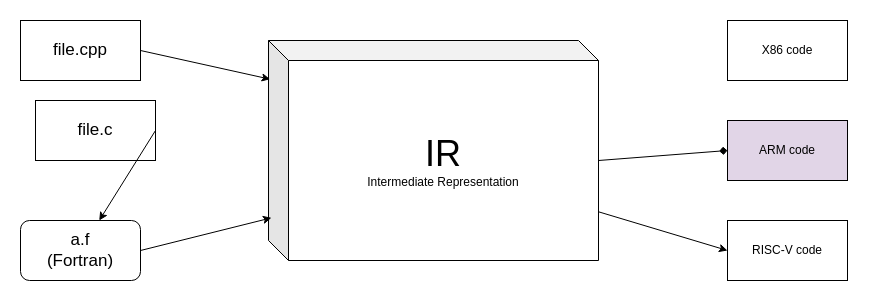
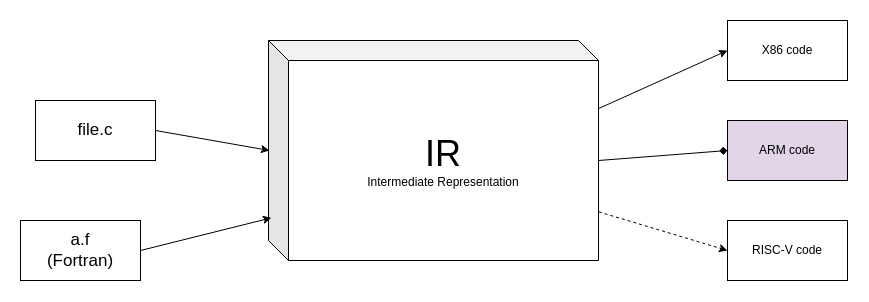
  <mxCell id="0" />
  <mxCell id="1" parent="0" />
- <mxCell id="2" value="&lt;div&gt;file.cpp&lt;/div&gt;" style="rounded=0;whiteSpace=wrap;html=1;fontSize=17;" vertex="1" parent="1"><mxGeometry y="20" width="120" height="60" as="geometry" x="20" /></mxCell>
  <mxCell id="3" value="file.c" style="rounded=0;whiteSpace=wrap;html=1;fontSize=17;" vertex="1" parent="1"><mxGeometry x="35" y="100" width="120" height="60" as="geometry" /></mxCell>
- <mxCell id="4" value="a.f&lt;br&gt;(Fortran)" style="whiteSpace=wrap;html=1;fontSize=17;rounded=1;" vertex="1" parent="1"><mxGeometry y="220" width="120" height="60" as="geometry" x="20" /></mxCell>
+ <mxCell id="4" value="a.f&lt;br&gt;(Fortran)" style="rounded=0;whiteSpace=wrap;html=1;fontSize=17;" vertex="1" parent="1"><mxGeometry y="220" width="120" height="60" as="geometry" x="20" /></mxCell>
  <mxCell id="5" value="X86 code" style="rounded=0;whiteSpace=wrap;html=1;" vertex="1" parent="1"><mxGeometry x="727" y="20" width="120" height="60" as="geometry" /></mxCell>
  <mxCell id="6" value="ARM code" style="rounded=0;whiteSpace=wrap;html=1;fillColor=#e1d5e7;" vertex="1" parent="1"><mxGeometry x="727" y="120" width="120" height="60" as="geometry" /></mxCell>
  <mxCell id="7" value="RISC-V code" style="rounded=0;whiteSpace=wrap;html=1;" vertex="1" parent="1"><mxGeometry x="727" y="220" width="120" height="60" as="geometry" /></mxCell>
  <mxCell id="8" value="&lt;font style=&quot;font-size: 36px;&quot;&gt;IR&lt;/font&gt;&lt;br&gt;Intermediate Representation" style="shape=cube;whiteSpace=wrap;html=1;boundedLbl=1;backgroundOutline=1;darkOpacity=0.05;darkOpacity2=0.1;" vertex="1" parent="1"><mxGeometry x="268" y="40" width="330" height="220" as="geometry" /></mxCell>
- <mxCell id="9" style="rounded=0;orthogonalLoop=1;jettySize=auto;html=1;exitX=1;exitY=0.5;exitDx=0;exitDy=0;entryX=0.005;entryY=0.176;entryDx=0;entryDy=0;entryPerimeter=0;" edge="1" parent="1" source="2" target="8"><mxGeometry relative="1" as="geometry" /></mxCell>
- <mxCell id="10" style="rounded=0;orthogonalLoop=1;jettySize=auto;html=1;exitX=1;exitY=0.5;exitDx=0;exitDy=0;" edge="1" parent="1" source="3" target="4"><mxGeometry relative="1" as="geometry" /></mxCell>
+ <mxCell id="10" style="rounded=0;orthogonalLoop=1;jettySize=auto;html=1;exitX=1;exitY=0.5;exitDx=0;exitDy=0;entryX=0.003;entryY=0.5;entryDx=0;entryDy=0;entryPerimeter=0;" edge="1" parent="1" source="3" target="8"><mxGeometry relative="1" as="geometry" /></mxCell>
  <mxCell id="11" style="rounded=0;orthogonalLoop=1;jettySize=auto;html=1;exitX=1;exitY=0.5;exitDx=0;exitDy=0;entryX=0.009;entryY=0.806;entryDx=0;entryDy=0;entryPerimeter=0;" edge="1" parent="1" source="4" target="8"><mxGeometry relative="1" as="geometry" /></mxCell>
+ <mxCell id="12" value="" style="endArrow=classic;html=1;rounded=0;exitX=1.001;exitY=0.309;exitDx=0;exitDy=0;exitPerimeter=0;entryX=0;entryY=0.5;entryDx=0;entryDy=0;" edge="1" parent="1" source="8" target="5"><mxGeometry width="50" height="50" relative="1" as="geometry"><mxPoint x="360" y="240" as="sourcePoint" /><mxPoint x="410" y="190" as="targetPoint" /></mxGeometry></mxCell>
  <mxCell id="13" value="" style="endArrow=diamond;html=1;rounded=0;exitX=0;exitY=0;exitDx=330;exitDy=120;exitPerimeter=0;entryX=0;entryY=0.5;entryDx=0;entryDy=0;" edge="1" parent="1" source="8" target="6"><mxGeometry width="50" height="50" relative="1" as="geometry"><mxPoint x="610" y="188" as="sourcePoint" /><mxPoint x="739" y="130" as="targetPoint" /></mxGeometry></mxCell>
- <mxCell id="14" value="" style="endArrow=classic;html=1;rounded=0;exitX=1.001;exitY=0.779;exitDx=0;exitDy=0;exitPerimeter=0;entryX=0;entryY=0.5;entryDx=0;entryDy=0;" edge="1" parent="1" source="8" target="7"><mxGeometry width="50" height="50" relative="1" as="geometry"><mxPoint x="598" y="210" as="sourcePoint" /><mxPoint x="727" y="200" as="targetPoint" /></mxGeometry></mxCell>
+ <mxCell id="14" value="" style="endArrow=classic;html=1;rounded=0;exitX=1.001;exitY=0.779;exitDx=0;exitDy=0;exitPerimeter=0;entryX=0;entryY=0.5;entryDx=0;entryDy=0;dashed=1;" edge="1" parent="1" source="8" target="7"><mxGeometry width="50" height="50" relative="1" as="geometry"><mxPoint x="598" y="210" as="sourcePoint" /><mxPoint x="727" y="200" as="targetPoint" /></mxGeometry></mxCell>
